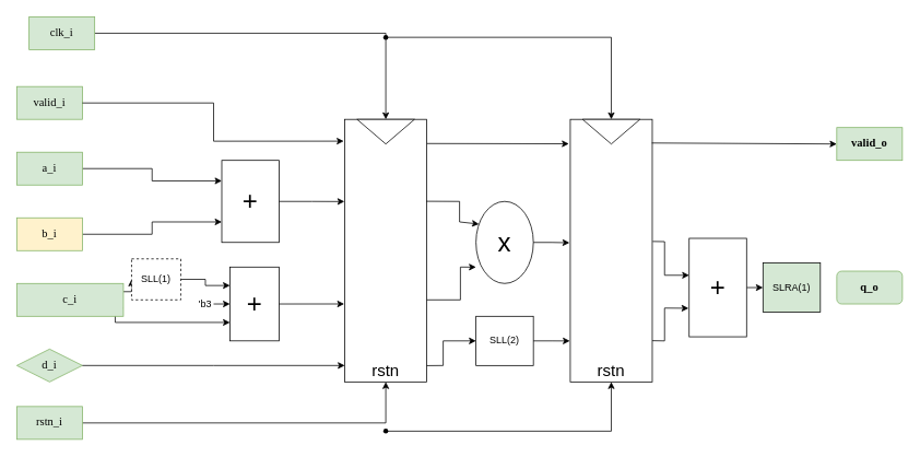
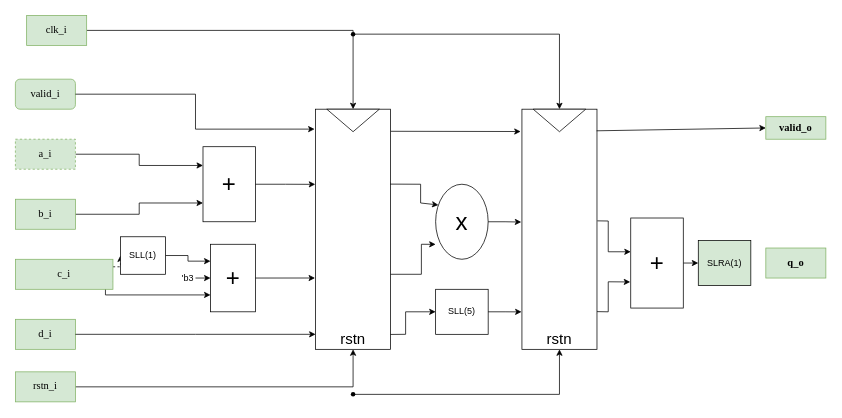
  <mxCell id="0" />
  <mxCell id="1" parent="0" />
- <mxCell id="2" value="&lt;font face=&quot;Georgia&quot;&gt;&lt;span style=&quot;font-size: 14px;&quot;&gt;valid_i&lt;/span&gt;&lt;/font&gt;" style="rounded=0;whiteSpace=wrap;html=1;fillColor=#d5e8d4;strokeColor=#82b366;" parent="1" vertex="1"><mxGeometry x="20" y="105" width="80" height="40" as="geometry" /></mxCell>
- <mxCell id="3" value="&lt;font face=&quot;Georgia&quot;&gt;&lt;span style=&quot;font-size: 14px;&quot;&gt;&lt;b&gt;valid_o&lt;/b&gt;&lt;/span&gt;&lt;/font&gt;" style="rounded=0;whiteSpace=wrap;html=1;fillColor=#d5e8d4;strokeColor=#82b366;" parent="1" vertex="1"><mxGeometry x="1020" y="155" width="80" height="40" as="geometry" /></mxCell>
+ <mxCell id="2" value="&lt;font face=&quot;Georgia&quot;&gt;&lt;span style=&quot;font-size: 14px;&quot;&gt;valid_i&lt;/span&gt;&lt;/font&gt;" style="whiteSpace=wrap;html=1;fillColor=#d5e8d4;strokeColor=#82b366;rounded=1;" parent="1" vertex="1"><mxGeometry x="20" y="105" width="80" height="40" as="geometry" /></mxCell>
+ <mxCell id="3" value="&lt;font face=&quot;Georgia&quot;&gt;&lt;span style=&quot;font-size: 14px;&quot;&gt;&lt;b&gt;valid_o&lt;/b&gt;&lt;/span&gt;&lt;/font&gt;" style="rounded=0;whiteSpace=wrap;html=1;fillColor=#d5e8d4;strokeColor=#82b366;" parent="1" vertex="1"><mxGeometry x="1020" y="155" width="80" height="30" as="geometry" /></mxCell>
  <mxCell id="4" style="edgeStyle=orthogonalEdgeStyle;rounded=0;orthogonalLoop=1;jettySize=auto;html=1;exitX=1;exitY=0.5;exitDx=0;exitDy=0;entryX=0;entryY=0.25;entryDx=0;entryDy=0;" edge="1" parent="1" source="5" target="20"><mxGeometry relative="1" as="geometry" /></mxCell>
- <mxCell id="5" value="&lt;font face=&quot;Georgia&quot;&gt;&lt;span style=&quot;font-size: 14px;&quot;&gt;a_i&lt;/span&gt;&lt;/font&gt;" style="rounded=0;whiteSpace=wrap;html=1;fillColor=#d5e8d4;strokeColor=#82b366;" parent="1" vertex="1"><mxGeometry x="20" y="185" width="80" height="40" as="geometry" /></mxCell>
+ <mxCell id="5" value="&lt;font face=&quot;Georgia&quot;&gt;&lt;span style=&quot;font-size: 14px;&quot;&gt;a_i&lt;/span&gt;&lt;/font&gt;" style="rounded=0;whiteSpace=wrap;html=1;fillColor=#d5e8d4;strokeColor=#82b366;dashed=1;" parent="1" vertex="1"><mxGeometry x="20" y="185" width="80" height="40" as="geometry" /></mxCell>
  <mxCell id="6" style="edgeStyle=orthogonalEdgeStyle;rounded=0;orthogonalLoop=1;jettySize=auto;html=1;exitX=1;exitY=0.5;exitDx=0;exitDy=0;entryX=0;entryY=0.75;entryDx=0;entryDy=0;" edge="1" parent="1" source="7" target="20"><mxGeometry relative="1" as="geometry" /></mxCell>
- <mxCell id="7" value="&lt;font face=&quot;Georgia&quot;&gt;&lt;span style=&quot;font-size: 14px;&quot;&gt;b_i&lt;/span&gt;&lt;/font&gt;" style="rounded=0;whiteSpace=wrap;html=1;fillColor=#fff2cc;strokeColor=#82b366;" parent="1" vertex="1"><mxGeometry x="20" y="265" width="80" height="40" as="geometry" /></mxCell>
- <mxCell id="8" style="edgeStyle=orthogonalEdgeStyle;rounded=0;orthogonalLoop=1;jettySize=auto;html=1;exitX=1;exitY=0.25;exitDx=0;exitDy=0;entryX=0;entryY=0.5;entryDx=0;entryDy=0;" edge="1" parent="1" source="10" target="25"><mxGeometry relative="1" as="geometry" /></mxCell>
+ <mxCell id="7" value="&lt;font face=&quot;Georgia&quot;&gt;&lt;span style=&quot;font-size: 14px;&quot;&gt;b_i&lt;/span&gt;&lt;/font&gt;" style="rounded=0;whiteSpace=wrap;html=1;fillColor=#d5e8d4;strokeColor=#82b366;" parent="1" vertex="1"><mxGeometry x="20" y="265" width="80" height="40" as="geometry" /></mxCell>
+ <mxCell id="8" style="edgeStyle=orthogonalEdgeStyle;rounded=0;orthogonalLoop=1;jettySize=auto;html=1;exitX=1;exitY=0.25;exitDx=0;exitDy=0;entryX=0;entryY=0.5;entryDx=0;entryDy=0;dashed=1;" edge="1" parent="1" source="10" target="25"><mxGeometry relative="1" as="geometry" /></mxCell>
  <mxCell id="9" style="edgeStyle=orthogonalEdgeStyle;rounded=0;orthogonalLoop=1;jettySize=auto;html=1;exitX=1;exitY=0.75;exitDx=0;exitDy=0;entryX=0;entryY=0.75;entryDx=0;entryDy=0;" edge="1" parent="1" source="10" target="26"><mxGeometry relative="1" as="geometry"><Array as="points"><mxPoint x="140" y="375" /><mxPoint x="140" y="393" /></Array></mxGeometry></mxCell>
  <mxCell id="10" value="&lt;font face=&quot;Georgia&quot;&gt;&lt;span style=&quot;font-size: 14px;&quot;&gt;c_i&lt;/span&gt;&lt;/font&gt;" style="rounded=0;whiteSpace=wrap;html=1;fillColor=#d5e8d4;strokeColor=#82b366;" parent="1" vertex="1"><mxGeometry x="20" y="345" width="130" height="40" as="geometry" /></mxCell>
- <mxCell id="11" value="&lt;font face=&quot;Georgia&quot;&gt;&lt;span style=&quot;font-size: 14px;&quot;&gt;d_i&lt;/span&gt;&lt;/font&gt;" style="rhombus;whiteSpace=wrap;html=1;fillColor=#d5e8d4;strokeColor=#82b366;" parent="1" vertex="1"><mxGeometry x="20" y="425" width="80" height="40" as="geometry" /></mxCell>
- <mxCell id="12" value="&lt;font face=&quot;Georgia&quot;&gt;&lt;span style=&quot;font-size: 14px;&quot;&gt;&lt;b&gt;q_o&lt;/b&gt;&lt;/span&gt;&lt;/font&gt;" style="whiteSpace=wrap;html=1;fillColor=#d5e8d4;strokeColor=#82b366;rounded=1;" parent="1" vertex="1"><mxGeometry x="1020" y="330" width="80" height="40" as="geometry" /></mxCell>
+ <mxCell id="11" value="&lt;font face=&quot;Georgia&quot;&gt;&lt;span style=&quot;font-size: 14px;&quot;&gt;d_i&lt;/span&gt;&lt;/font&gt;" style="rounded=0;whiteSpace=wrap;html=1;fillColor=#d5e8d4;strokeColor=#82b366;" parent="1" vertex="1"><mxGeometry x="20" y="425" width="80" height="40" as="geometry" /></mxCell>
+ <mxCell id="12" value="&lt;font face=&quot;Georgia&quot;&gt;&lt;span style=&quot;font-size: 14px;&quot;&gt;&lt;b&gt;q_o&lt;/b&gt;&lt;/span&gt;&lt;/font&gt;" style="rounded=0;whiteSpace=wrap;html=1;fillColor=#d5e8d4;strokeColor=#82b366;" parent="1" vertex="1"><mxGeometry x="1020" y="330" width="80" height="40" as="geometry" /></mxCell>
  <mxCell id="13" style="edgeStyle=orthogonalEdgeStyle;rounded=0;orthogonalLoop=1;jettySize=auto;html=1;exitX=1;exitY=0.5;exitDx=0;exitDy=0;entryX=0;entryY=0.5;entryDx=0;entryDy=0;" edge="1" parent="1" source="15" target="22"><mxGeometry relative="1" as="geometry" /></mxCell>
  <mxCell id="14" style="edgeStyle=orthogonalEdgeStyle;rounded=0;orthogonalLoop=1;jettySize=auto;html=1;exitDx=0;exitDy=0;entryX=0;entryY=0.5;entryDx=0;entryDy=0;" edge="1" parent="1" source="52" target="37"><mxGeometry relative="1" as="geometry" /></mxCell>
  <mxCell id="15" value="&lt;font face=&quot;Georgia&quot;&gt;&lt;span style=&quot;font-size: 14px;&quot;&gt;clk_i&lt;/span&gt;&lt;/font&gt;" style="rounded=0;whiteSpace=wrap;html=1;fillColor=#d5e8d4;strokeColor=#82b366;" parent="1" vertex="1"><mxGeometry x="35" y="20" width="80" height="40" as="geometry" /></mxCell>
  <mxCell id="16" style="edgeStyle=orthogonalEdgeStyle;rounded=0;orthogonalLoop=1;jettySize=auto;html=1;exitX=1;exitY=0.5;exitDx=0;exitDy=0;entryX=0.5;entryY=1;entryDx=0;entryDy=0;" edge="1" parent="1" source="18" target="21"><mxGeometry relative="1" as="geometry" /></mxCell>
  <mxCell id="17" style="edgeStyle=orthogonalEdgeStyle;rounded=0;orthogonalLoop=1;jettySize=auto;html=1;exitDx=0;exitDy=0;entryX=0.5;entryY=1;entryDx=0;entryDy=0;" edge="1" parent="1" source="53" target="36"><mxGeometry relative="1" as="geometry" /></mxCell>
  <mxCell id="18" value="&lt;font face=&quot;Georgia&quot;&gt;&lt;span style=&quot;font-size: 14px;&quot;&gt;rstn_i&lt;/span&gt;&lt;/font&gt;" style="rounded=0;whiteSpace=wrap;html=1;fillColor=#d5e8d4;strokeColor=#82b366;" parent="1" vertex="1"><mxGeometry x="20" y="495" width="80" height="40" as="geometry" /></mxCell>
  <mxCell id="19" style="edgeStyle=orthogonalEdgeStyle;rounded=0;orthogonalLoop=1;jettySize=auto;html=1;exitX=0.5;exitY=1;exitDx=0;exitDy=0;" parent="1" source="12" target="12" edge="1"><mxGeometry relative="1" as="geometry" /></mxCell>
  <mxCell id="20" value="&lt;font style=&quot;font-size: 32px;&quot;&gt;+&lt;/font&gt;" style="rounded=0;whiteSpace=wrap;html=1;" vertex="1" parent="1"><mxGeometry x="270" y="195" width="70" height="100" as="geometry" /></mxCell>
  <mxCell id="21" value="" style="rounded=0;whiteSpace=wrap;html=1;" vertex="1" parent="1"><mxGeometry x="420" y="145" width="100" height="320" as="geometry" /></mxCell>
  <mxCell id="22" value="" style="triangle;whiteSpace=wrap;html=1;rotation=90;" vertex="1" parent="1"><mxGeometry x="455" y="125" width="30" height="70" as="geometry" /></mxCell>
  <mxCell id="23" style="edgeStyle=orthogonalEdgeStyle;rounded=0;orthogonalLoop=1;jettySize=auto;html=1;exitX=1;exitY=0.5;exitDx=0;exitDy=0;" edge="1" parent="1" source="11"><mxGeometry relative="1" as="geometry"><mxPoint x="420" y="445" as="targetPoint" /></mxGeometry></mxCell>
  <mxCell id="24" style="edgeStyle=orthogonalEdgeStyle;rounded=0;orthogonalLoop=1;jettySize=auto;html=1;exitX=1;exitY=0.5;exitDx=0;exitDy=0;entryX=0;entryY=0.25;entryDx=0;entryDy=0;" edge="1" parent="1" source="25" target="26"><mxGeometry relative="1" as="geometry" /></mxCell>
- <mxCell id="25" value="SLL(1)" style="rounded=0;whiteSpace=wrap;html=1;dashed=1;" vertex="1" parent="1"><mxGeometry x="160" y="315" width="60" height="50" as="geometry" /></mxCell>
+ <mxCell id="25" value="SLL(1)" style="rounded=0;whiteSpace=wrap;html=1;" vertex="1" parent="1"><mxGeometry x="160" y="315" width="60" height="50" as="geometry" /></mxCell>
  <mxCell id="26" value="&lt;font style=&quot;font-size: 32px;&quot;&gt;+&lt;/font&gt;" style="rounded=0;whiteSpace=wrap;html=1;" vertex="1" parent="1"><mxGeometry x="280" y="325" width="60" height="90" as="geometry" /></mxCell>
  <mxCell id="27" value="" style="group" vertex="1" connectable="0" parent="1"><mxGeometry x="240" y="355" width="20" height="30" as="geometry" /></mxCell>
  <mxCell id="28" value="'b3" style="text;html=1;align=center;verticalAlign=middle;whiteSpace=wrap;rounded=0;" vertex="1" parent="27"><mxGeometry width="20" height="30" as="geometry" /></mxCell>
  <mxCell id="29" value="" style="endArrow=classic;html=1;rounded=0;entryX=0;entryY=0.5;entryDx=0;entryDy=0;exitX=1;exitY=0.5;exitDx=0;exitDy=0;" edge="1" parent="27" source="28" target="26"><mxGeometry width="50" height="50" relative="1" as="geometry"><mxPoint x="-54" y="20" as="sourcePoint" /><mxPoint x="30" y="15" as="targetPoint" /></mxGeometry></mxCell>
  <mxCell id="30" style="edgeStyle=orthogonalEdgeStyle;rounded=0;orthogonalLoop=1;jettySize=auto;html=1;exitX=1;exitY=0.5;exitDx=0;exitDy=0;entryX=-0.004;entryY=0.313;entryDx=0;entryDy=0;entryPerimeter=0;" edge="1" parent="1" source="20" target="21"><mxGeometry relative="1" as="geometry" /></mxCell>
  <mxCell id="31" style="edgeStyle=orthogonalEdgeStyle;rounded=0;orthogonalLoop=1;jettySize=auto;html=1;exitX=1;exitY=0.5;exitDx=0;exitDy=0;entryX=-0.007;entryY=0.703;entryDx=0;entryDy=0;entryPerimeter=0;" edge="1" parent="1" source="26" target="21"><mxGeometry relative="1" as="geometry" /></mxCell>
  <mxCell id="32" style="edgeStyle=orthogonalEdgeStyle;rounded=0;orthogonalLoop=1;jettySize=auto;html=1;exitX=1;exitY=0.5;exitDx=0;exitDy=0;entryX=-0.013;entryY=0.083;entryDx=0;entryDy=0;entryPerimeter=0;" edge="1" parent="1" source="2" target="21"><mxGeometry relative="1" as="geometry" /></mxCell>
  <mxCell id="33" value="&lt;font style=&quot;font-size: 20px;&quot;&gt;rstn&lt;/font&gt;" style="text;html=1;align=center;verticalAlign=middle;whiteSpace=wrap;rounded=0;" vertex="1" parent="1"><mxGeometry x="440" y="435" width="60" height="30" as="geometry" /></mxCell>
  <mxCell id="34" value="" style="endArrow=classic;html=1;rounded=0;exitX=1.002;exitY=0.092;exitDx=0;exitDy=0;exitPerimeter=0;entryX=-0.017;entryY=0.093;entryDx=0;entryDy=0;entryPerimeter=0;" edge="1" parent="1" source="21" target="36"><mxGeometry width="50" height="50" relative="1" as="geometry"><mxPoint x="550" y="275" as="sourcePoint" /><mxPoint x="600" y="225" as="targetPoint" /></mxGeometry></mxCell>
  <mxCell id="35" value="" style="group" vertex="1" connectable="0" parent="1"><mxGeometry x="695" y="145" width="100" height="320" as="geometry" /></mxCell>
  <mxCell id="36" value="" style="rounded=0;whiteSpace=wrap;html=1;" vertex="1" parent="35"><mxGeometry width="100" height="320" as="geometry" /></mxCell>
  <mxCell id="37" value="" style="triangle;whiteSpace=wrap;html=1;rotation=90;" vertex="1" parent="35"><mxGeometry x="35" y="-20" width="30" height="70" as="geometry" /></mxCell>
  <mxCell id="38" value="&lt;font style=&quot;font-size: 20px;&quot;&gt;rstn&lt;/font&gt;" style="text;html=1;align=center;verticalAlign=middle;whiteSpace=wrap;rounded=0;" vertex="1" parent="35"><mxGeometry x="20" y="290" width="60" height="30" as="geometry" /></mxCell>
  <mxCell id="39" value="&lt;span style=&quot;font-size: 32px;&quot;&gt;x&lt;/span&gt;" style="ellipse;whiteSpace=wrap;html=1;" vertex="1" parent="1"><mxGeometry x="580" y="245" width="70" height="100" as="geometry" /></mxCell>
  <mxCell id="40" value="" style="endArrow=classic;html=1;rounded=0;entryX=0;entryY=0.25;entryDx=0;entryDy=0;exitX=0.994;exitY=0.312;exitDx=0;exitDy=0;exitPerimeter=0;" edge="1" parent="1" source="21" target="39"><mxGeometry width="50" height="50" relative="1" as="geometry"><mxPoint x="430" y="345" as="sourcePoint" /><mxPoint x="480" y="295" as="targetPoint" /><Array as="points"><mxPoint x="560" y="245" /><mxPoint x="560" y="270" /></Array></mxGeometry></mxCell>
  <mxCell id="41" value="" style="endArrow=classic;html=1;rounded=0;entryX=0;entryY=0.801;entryDx=0;entryDy=0;exitX=0.994;exitY=0.312;exitDx=0;exitDy=0;exitPerimeter=0;entryPerimeter=0;" edge="1" parent="1" target="39"><mxGeometry width="50" height="50" relative="1" as="geometry"><mxPoint x="520" y="365" as="sourcePoint" /><mxPoint x="581" y="390" as="targetPoint" /><Array as="points"><mxPoint x="561" y="365" /><mxPoint x="561" y="325" /></Array></mxGeometry></mxCell>
  <mxCell id="42" style="edgeStyle=orthogonalEdgeStyle;rounded=0;orthogonalLoop=1;jettySize=auto;html=1;exitX=1;exitY=0.5;exitDx=0;exitDy=0;entryX=-0.009;entryY=0.47;entryDx=0;entryDy=0;entryPerimeter=0;" edge="1" parent="1" source="39" target="36"><mxGeometry relative="1" as="geometry" /></mxCell>
- <mxCell id="43" value="SLL(2)" style="rounded=0;whiteSpace=wrap;html=1;" vertex="1" parent="1"><mxGeometry x="580" y="385" width="70" height="60" as="geometry" /></mxCell>
+ <mxCell id="43" value="SLL(5)" style="rounded=0;whiteSpace=wrap;html=1;" vertex="1" parent="1"><mxGeometry x="580" y="385" width="70" height="60" as="geometry" /></mxCell>
  <mxCell id="44" value="" style="endArrow=classic;html=1;rounded=0;exitX=0.999;exitY=0.938;exitDx=0;exitDy=0;exitPerimeter=0;entryX=0;entryY=0.5;entryDx=0;entryDy=0;" edge="1" parent="1" source="21" target="43"><mxGeometry width="50" height="50" relative="1" as="geometry"><mxPoint x="410" y="445" as="sourcePoint" /><mxPoint x="460" y="395" as="targetPoint" /><Array as="points"><mxPoint x="540" y="445" /><mxPoint x="540" y="415" /></Array></mxGeometry></mxCell>
  <mxCell id="45" style="edgeStyle=orthogonalEdgeStyle;rounded=0;orthogonalLoop=1;jettySize=auto;html=1;exitX=1;exitY=0.5;exitDx=0;exitDy=0;entryX=-0.005;entryY=0.844;entryDx=0;entryDy=0;entryPerimeter=0;" edge="1" parent="1" source="43" target="36"><mxGeometry relative="1" as="geometry" /></mxCell>
  <mxCell id="46" style="edgeStyle=orthogonalEdgeStyle;rounded=0;orthogonalLoop=1;jettySize=auto;html=1;exitX=1;exitY=0.5;exitDx=0;exitDy=0;entryX=0;entryY=0.5;entryDx=0;entryDy=0;" edge="1" parent="1" source="47" target="48"><mxGeometry relative="1" as="geometry" /></mxCell>
  <mxCell id="47" value="&lt;font style=&quot;font-size: 32px;&quot;&gt;+&lt;/font&gt;" style="rounded=0;whiteSpace=wrap;html=1;" vertex="1" parent="1"><mxGeometry x="840" y="290" width="70" height="120" as="geometry" /></mxCell>
  <mxCell id="48" value="SLRA(1)" style="rounded=0;whiteSpace=wrap;html=1;fillColor=#d5e8d4;" vertex="1" parent="1"><mxGeometry x="930" y="320" width="70" height="60" as="geometry" /></mxCell>
  <mxCell id="49" value="" style="endArrow=classic;html=1;rounded=0;exitX=1.001;exitY=0.843;exitDx=0;exitDy=0;exitPerimeter=0;entryX=-0.01;entryY=0.71;entryDx=0;entryDy=0;entryPerimeter=0;" edge="1" parent="1" source="36" target="47"><mxGeometry width="50" height="50" relative="1" as="geometry"><mxPoint x="740" y="355" as="sourcePoint" /><mxPoint x="790" y="305" as="targetPoint" /><Array as="points"><mxPoint x="810" y="415" /><mxPoint x="810" y="375" /></Array></mxGeometry></mxCell>
  <mxCell id="50" value="" style="endArrow=classic;html=1;rounded=0;exitX=1.005;exitY=0.465;exitDx=0;exitDy=0;exitPerimeter=0;entryX=0;entryY=0.375;entryDx=0;entryDy=0;entryPerimeter=0;" edge="1" parent="1" source="36" target="47"><mxGeometry width="50" height="50" relative="1" as="geometry"><mxPoint x="750" y="405" as="sourcePoint" /><mxPoint x="800" y="355" as="targetPoint" /><Array as="points"><mxPoint x="810" y="294" /><mxPoint x="810" y="335" /></Array></mxGeometry></mxCell>
  <mxCell id="51" value="" style="endArrow=classic;html=1;rounded=0;exitX=0.995;exitY=0.09;exitDx=0;exitDy=0;exitPerimeter=0;entryX=0;entryY=0.5;entryDx=0;entryDy=0;" edge="1" parent="1" source="36" target="3"><mxGeometry width="50" height="50" relative="1" as="geometry"><mxPoint x="790" y="325" as="sourcePoint" /><mxPoint x="840" y="275" as="targetPoint" /></mxGeometry></mxCell>
  <mxCell id="52" value="" style="shape=waypoint;sketch=0;fillStyle=solid;size=6;pointerEvents=1;points=[];fillColor=none;resizable=0;rotatable=0;perimeter=centerPerimeter;snapToPoint=1;" vertex="1" parent="1"><mxGeometry x="460" y="35" width="20" height="20" as="geometry" /></mxCell>
  <mxCell id="53" value="" style="shape=waypoint;sketch=0;fillStyle=solid;size=6;pointerEvents=1;points=[];fillColor=none;resizable=0;rotatable=0;perimeter=centerPerimeter;snapToPoint=1;" vertex="1" parent="1"><mxGeometry x="460" y="515" width="20" height="20" as="geometry" /></mxCell>
